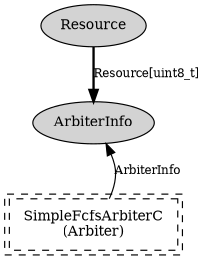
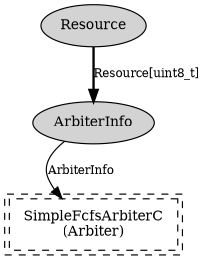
  digraph {
    node [fontsize=12 shape=ellipse style=filled]
    edge [fontsize=10]
    n1 [label=Resource]
    n2 [label=ArbiterInfo]
    n3 [label="SimpleFcfsArbiterC\n(Arbiter)" peripheries=2 shape=box style=dashed]
    n1 -> n2 [label="Resource[uint8_t]" style=bold]
-   n3 -> n2 [label=ArbiterInfo]
+   n2 -> n3 [label=ArbiterInfo]
  }
